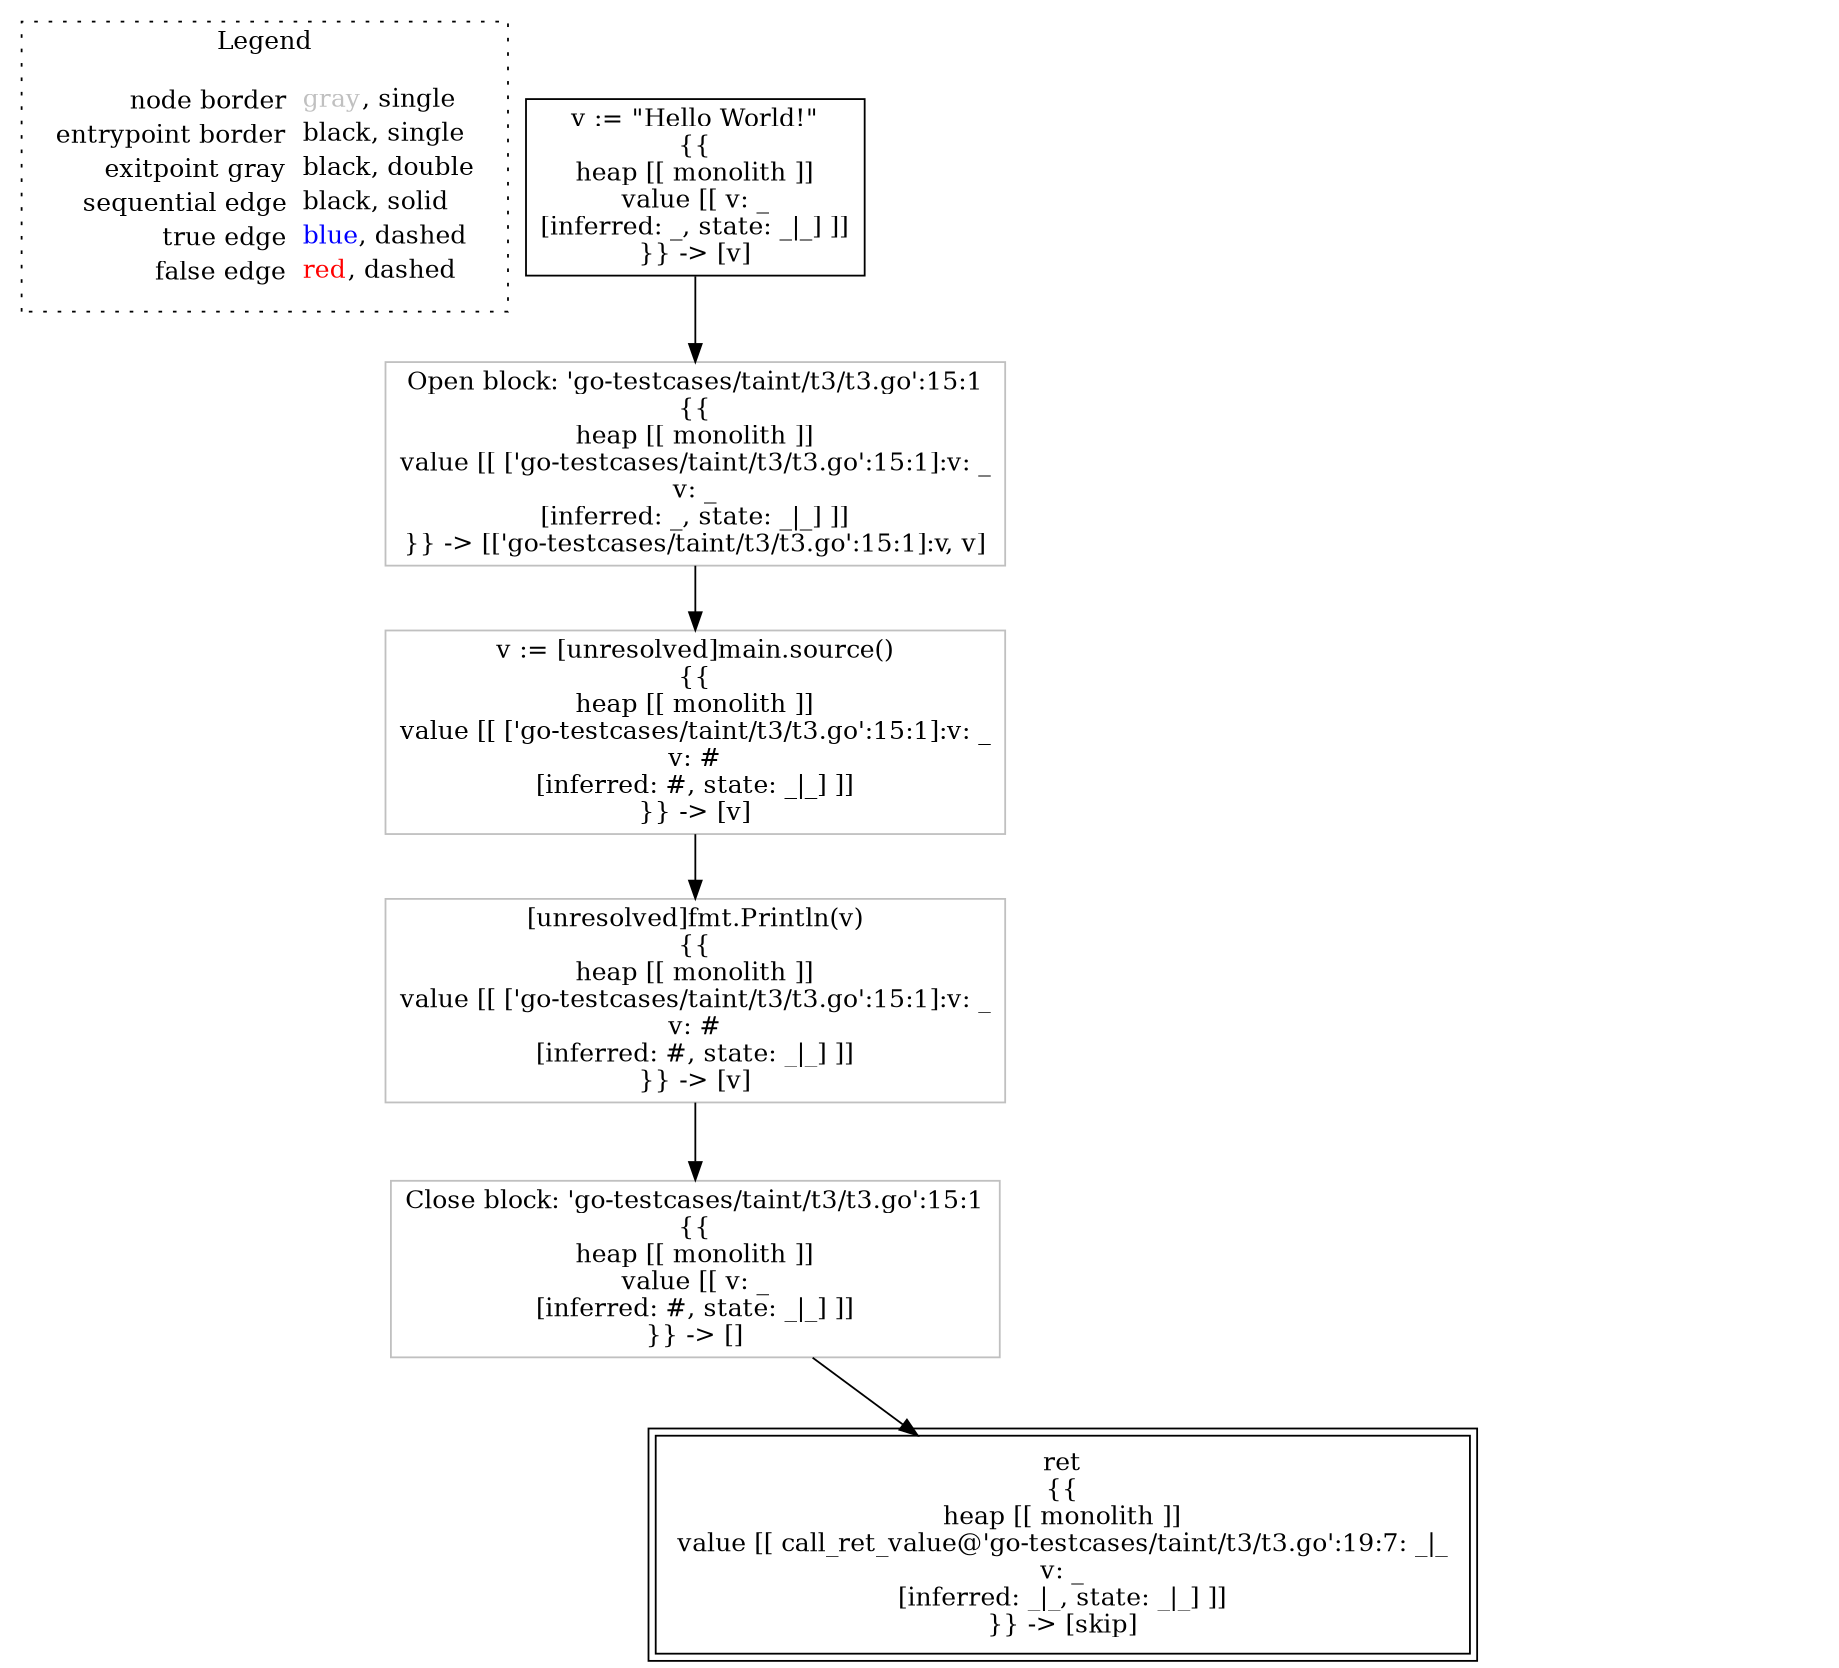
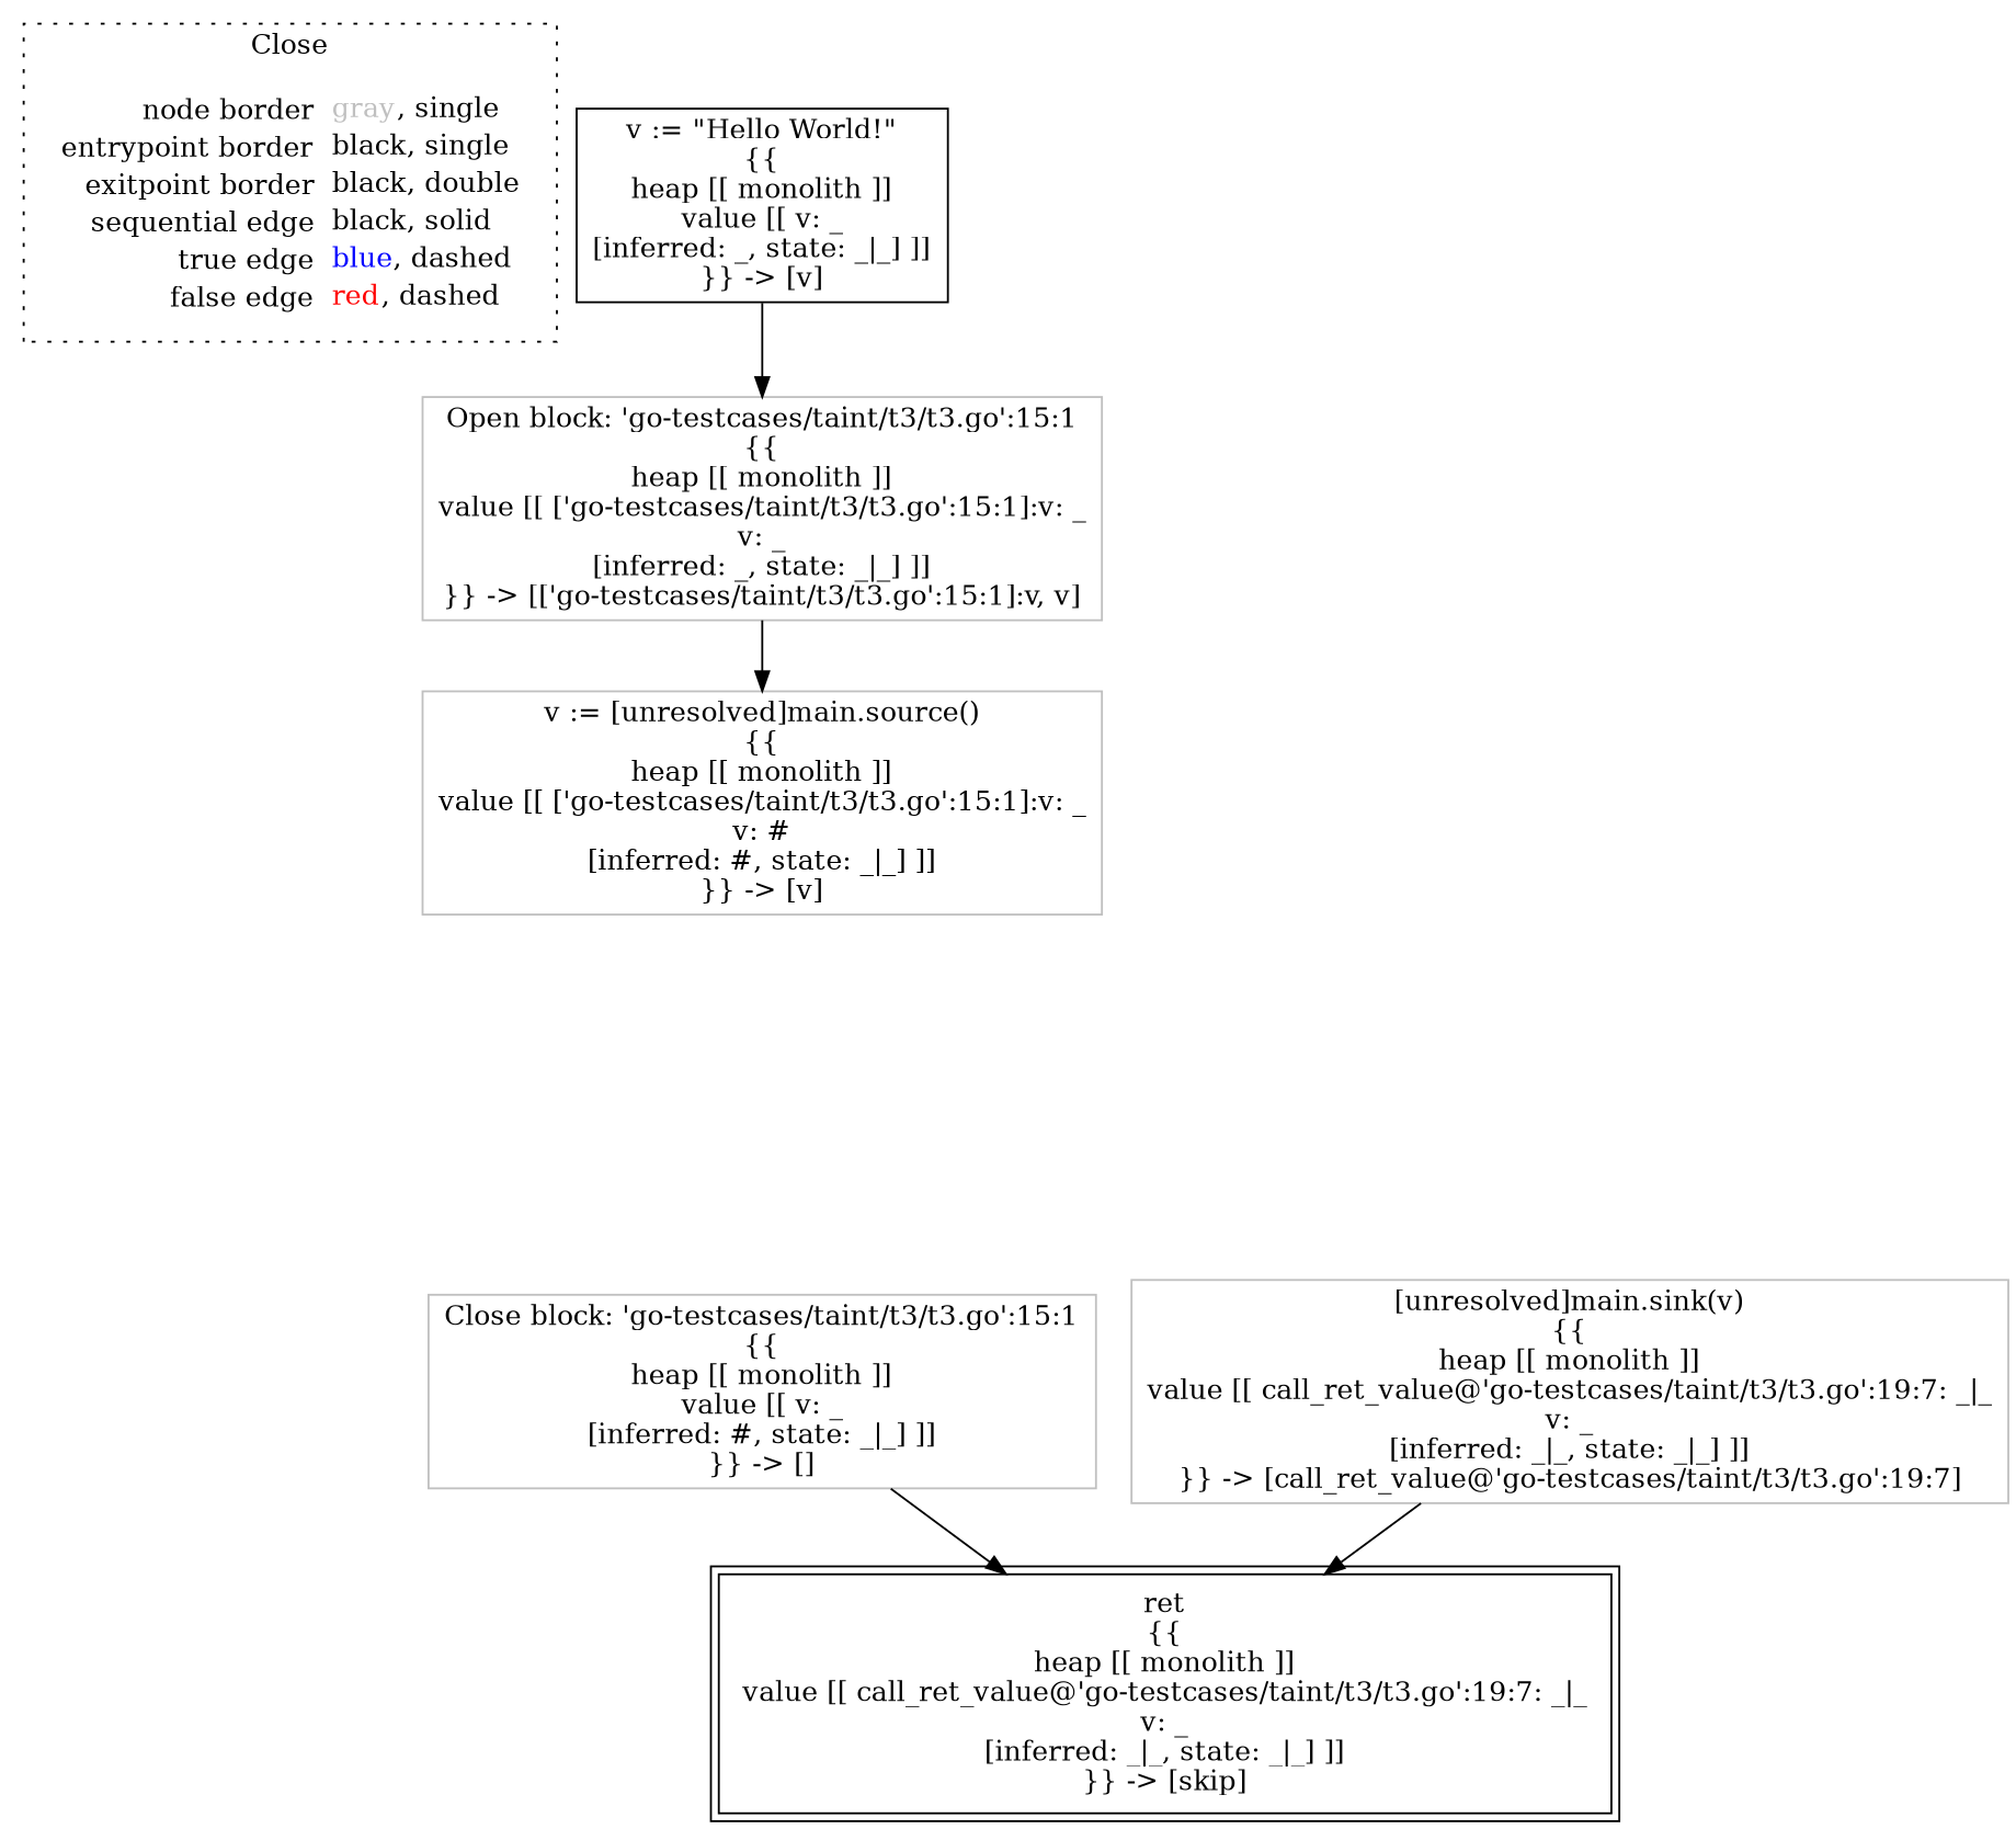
  digraph {
    node [shape=rect color=gray]
    edge [color=black]
-   n1 [label=<<table border="0" cellpadding="2" cellspacing="0" cellborder="0"><tr><td align="right">node border&nbsp;</td><td align="left"><font color="gray">gray</font>, single</td></tr><tr><td align="right">entrypoint border&nbsp;</td><td align="left"><font color="black">black</font>, single</td></tr><tr><td align="right">exitpoint gray&nbsp;</td><td align="left"><font color="black">black</font>, double</td></tr><tr><td align="right">sequential edge&nbsp;</td><td align="left"><font color="black">black</font>, solid</td></tr><tr><td align="right">true edge&nbsp;</td><td align="left"><font color="blue">blue</font>, dashed</td></tr><tr><td align="right">false edge&nbsp;</td><td align="left"><font color="red">red</font>, dashed</td></tr></table>> shape=plaintext color=""]
+   n1 [label=<<table border="0" cellpadding="2" cellspacing="0" cellborder="0"><tr><td align="right">node border&nbsp;</td><td align="left"><font color="gray">gray</font>, single</td></tr><tr><td align="right">entrypoint border&nbsp;</td><td align="left"><font color="black">black</font>, single</td></tr><tr><td align="right">exitpoint border&nbsp;</td><td align="left"><font color="black">black</font>, double</td></tr><tr><td align="right">sequential edge&nbsp;</td><td align="left"><font color="black">black</font>, solid</td></tr><tr><td align="right">true edge&nbsp;</td><td align="left"><font color="blue">blue</font>, dashed</td></tr><tr><td align="right">false edge&nbsp;</td><td align="left"><font color="red">red</font>, dashed</td></tr></table>> shape=plaintext color=""]
    n2 [color=black label=<v := &quot;Hello World!&quot;<BR/>{{<BR/>heap [[ monolith ]]<BR/>value [[ v: _<BR/>[inferred: _, state: _|_] ]]<BR/>}} -&gt; [v]>]
    n3 [label=<Open block: 'go-testcases/taint/t3/t3.go':15:1<BR/>{{<BR/>heap [[ monolith ]]<BR/>value [[ ['go-testcases/taint/t3/t3.go':15:1]:v: _<BR/>v: _<BR/>[inferred: _, state: _|_] ]]<BR/>}} -&gt; [['go-testcases/taint/t3/t3.go':15:1]:v, v]>]
    n4 [label=<v := [unresolved]main.source()<BR/>{{<BR/>heap [[ monolith ]]<BR/>value [[ ['go-testcases/taint/t3/t3.go':15:1]:v: _<BR/>v: #<BR/>[inferred: #, state: _|_] ]]<BR/>}} -&gt; [v]>]
-   n5 [label=<[unresolved]fmt.Println(v)<BR/>{{<BR/>heap [[ monolith ]]<BR/>value [[ ['go-testcases/taint/t3/t3.go':15:1]:v: _<BR/>v: #<BR/>[inferred: #, state: _|_] ]]<BR/>}} -&gt; [v]>]
    n6 [label=<Close block: 'go-testcases/taint/t3/t3.go':15:1<BR/>{{<BR/>heap [[ monolith ]]<BR/>value [[ v: _<BR/>[inferred: #, state: _|_] ]]<BR/>}} -&gt; []>]
    n7 [color=black label=<ret<BR/>{{<BR/>heap [[ monolith ]]<BR/>value [[ call_ret_value@'go-testcases/taint/t3/t3.go':19:7: _|_<BR/>v: _<BR/>[inferred: _|_, state: _|_] ]]<BR/>}} -&gt; [skip]> peripheries=2]
+   n8 [label=<[unresolved]main.sink(v)<BR/>{{<BR/>heap [[ monolith ]]<BR/>value [[ call_ret_value@'go-testcases/taint/t3/t3.go':19:7: _|_<BR/>v: _<BR/>[inferred: _|_, state: _|_] ]]<BR/>}} -&gt; [call_ret_value@'go-testcases/taint/t3/t3.go':19:7]>]
    subgraph cluster_1 {
-     label=Legend
+     label=Close
      style=dotted
      n1
    }
    n2 -> n3
    n3 -> n4
-   n4 -> n5
-   n5 -> n6
    n6 -> n7
+   n8 -> n7
  }
